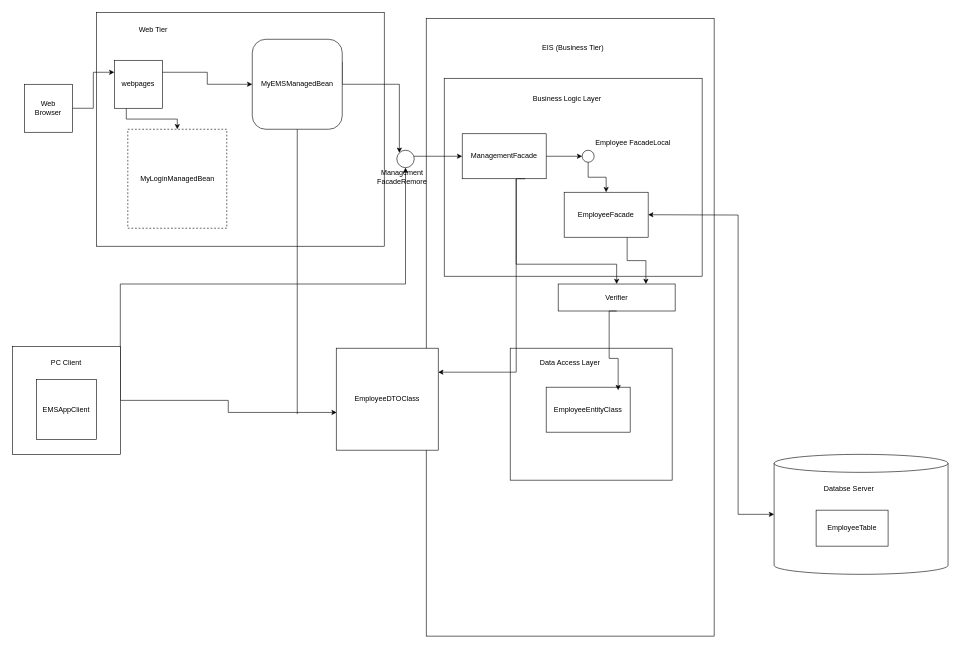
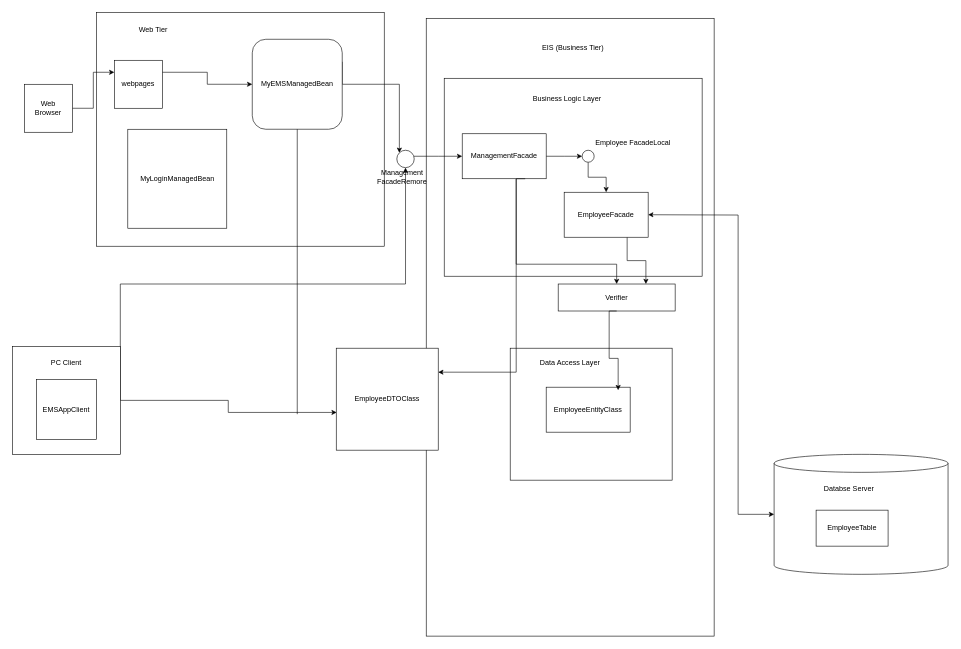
  <mxCell id="0" />
  <mxCell id="1" parent="0" />
  <mxCell id="2" value="" style="rounded=0;whiteSpace=wrap;html=1;" parent="1" vertex="1"><mxGeometry x="160" y="20" width="480" height="390" as="geometry" /></mxCell>
  <mxCell id="3" style="edgeStyle=orthogonalEdgeStyle;rounded=0;orthogonalLoop=1;jettySize=auto;html=1;exitX=1;exitY=0.5;exitDx=0;exitDy=0;entryX=0;entryY=0.25;entryDx=0;entryDy=0;" parent="1" source="4" target="9" edge="1"><mxGeometry relative="1" as="geometry" /></mxCell>
  <mxCell id="4" value="" style="whiteSpace=wrap;html=1;aspect=fixed;" parent="1" vertex="1"><mxGeometry x="40" y="140" width="80" height="80" as="geometry" /></mxCell>
  <mxCell id="5" value="Web Browser" style="text;html=1;strokeColor=none;fillColor=none;align=center;verticalAlign=middle;whiteSpace=wrap;rounded=0;" parent="1" vertex="1"><mxGeometry x="50" y="165" width="60" height="30" as="geometry" /></mxCell>
  <mxCell id="6" value="Web Tier" style="text;html=1;strokeColor=none;fillColor=none;align=center;verticalAlign=middle;whiteSpace=wrap;rounded=0;" parent="1" vertex="1"><mxGeometry x="225" y="35" width="60" height="30" as="geometry" /></mxCell>
  <mxCell id="7" style="edgeStyle=orthogonalEdgeStyle;rounded=0;orthogonalLoop=1;jettySize=auto;html=1;exitX=1;exitY=0.25;exitDx=0;exitDy=0;" parent="1" source="9" target="12" edge="1"><mxGeometry relative="1" as="geometry"><mxPoint x="317.5" y="190" as="targetPoint" /></mxGeometry></mxCell>
- <mxCell id="8" style="edgeStyle=elbowEdgeStyle;rounded=0;orthogonalLoop=1;jettySize=auto;elbow=vertical;html=1;exitX=0.25;exitY=1;exitDx=0;exitDy=0;" edge="1" parent="1" source="9" target="13"><mxGeometry relative="1" as="geometry" /></mxCell>
  <mxCell id="9" value="webpages" style="whiteSpace=wrap;html=1;aspect=fixed;" parent="1" vertex="1"><mxGeometry x="190" y="100" width="80" height="80" as="geometry" /></mxCell>
  <mxCell id="10" value="" style="shape=cylinder3;whiteSpace=wrap;html=1;boundedLbl=1;backgroundOutline=1;size=15;" parent="1" vertex="1"><mxGeometry x="1290" y="757" width="290" height="200" as="geometry" /></mxCell>
  <mxCell id="11" style="edgeStyle=elbowEdgeStyle;rounded=0;orthogonalLoop=1;jettySize=auto;html=1;exitX=1;exitY=0.25;exitDx=0;exitDy=0;entryX=0;entryY=0;entryDx=0;entryDy=0;elbow=vertical;" edge="1" parent="1" source="12" target="24"><mxGeometry relative="1" as="geometry"><Array as="points"><mxPoint x="620" y="140" /></Array></mxGeometry></mxCell>
  <mxCell id="12" value="MyEMSManagedBean" style="whiteSpace=wrap;html=1;aspect=fixed;rounded=1;" vertex="1" parent="1"><mxGeometry x="420" y="65" width="150" height="150" as="geometry" /></mxCell>
- <mxCell id="13" value="MyLoginManagedBean" style="whiteSpace=wrap;html=1;aspect=fixed;dashed=1;" vertex="1" parent="1"><mxGeometry x="212.5" y="215" width="165" height="165" as="geometry" /></mxCell>
+ <mxCell id="13" value="MyLoginManagedBean" style="whiteSpace=wrap;html=1;aspect=fixed;" vertex="1" parent="1"><mxGeometry x="212.5" y="215" width="165" height="165" as="geometry" /></mxCell>
  <mxCell id="14" value="" style="rounded=0;whiteSpace=wrap;html=1;" vertex="1" parent="1"><mxGeometry x="710" y="30" width="480" height="1030" as="geometry" /></mxCell>
  <mxCell id="15" value="" style="rounded=0;whiteSpace=wrap;html=1;" vertex="1" parent="1"><mxGeometry x="740" y="130" width="430" height="330" as="geometry" /></mxCell>
  <mxCell id="16" value="EIS (Business Tier)" style="text;html=1;strokeColor=none;fillColor=none;align=center;verticalAlign=middle;whiteSpace=wrap;rounded=0;" vertex="1" parent="1"><mxGeometry x="860" y="65" width="190" height="30" as="geometry" /></mxCell>
  <mxCell id="17" value="Business Logic Layer" style="text;html=1;strokeColor=none;fillColor=none;align=center;verticalAlign=middle;whiteSpace=wrap;rounded=0;" vertex="1" parent="1"><mxGeometry x="850" y="150" width="190" height="30" as="geometry" /></mxCell>
  <mxCell id="18" style="edgeStyle=elbowEdgeStyle;rounded=0;orthogonalLoop=1;jettySize=auto;elbow=vertical;html=1;entryX=0;entryY=0.5;entryDx=0;entryDy=0;" edge="1" parent="1" source="20" target="26"><mxGeometry relative="1" as="geometry" /></mxCell>
  <mxCell id="19" style="edgeStyle=elbowEdgeStyle;rounded=0;orthogonalLoop=1;jettySize=auto;elbow=vertical;html=1;" edge="1" parent="1" source="20" target="27"><mxGeometry relative="1" as="geometry"><Array as="points"><mxPoint x="860" y="440" /></Array></mxGeometry></mxCell>
  <mxCell id="20" value="ManagementFacade" style="rounded=0;whiteSpace=wrap;html=1;" vertex="1" parent="1"><mxGeometry x="770" y="222.5" width="140" height="75" as="geometry" /></mxCell>
  <mxCell id="21" style="edgeStyle=elbowEdgeStyle;rounded=0;orthogonalLoop=1;jettySize=auto;elbow=vertical;html=1;exitX=0.75;exitY=1;exitDx=0;exitDy=0;entryX=0.75;entryY=0;entryDx=0;entryDy=0;" edge="1" parent="1" source="22" target="27"><mxGeometry relative="1" as="geometry" /></mxCell>
  <mxCell id="22" value="EmployeeFacade" style="rounded=0;whiteSpace=wrap;html=1;" vertex="1" parent="1"><mxGeometry x="940" y="320" width="140" height="75" as="geometry" /></mxCell>
  <mxCell id="23" style="edgeStyle=elbowEdgeStyle;rounded=0;orthogonalLoop=1;jettySize=auto;elbow=vertical;html=1;entryX=0;entryY=0.5;entryDx=0;entryDy=0;" edge="1" parent="1" source="24" target="20"><mxGeometry relative="1" as="geometry" /></mxCell>
  <mxCell id="24" value="" style="ellipse;whiteSpace=wrap;html=1;aspect=fixed;" vertex="1" parent="1"><mxGeometry x="661" y="250" width="29" height="29" as="geometry" /></mxCell>
  <mxCell id="25" style="edgeStyle=elbowEdgeStyle;rounded=0;orthogonalLoop=1;jettySize=auto;elbow=vertical;html=1;" edge="1" parent="1" source="26" target="22"><mxGeometry relative="1" as="geometry" /></mxCell>
  <mxCell id="26" value="" style="ellipse;whiteSpace=wrap;html=1;aspect=fixed;" vertex="1" parent="1"><mxGeometry x="970" y="250" width="20" height="20" as="geometry" /></mxCell>
  <mxCell id="27" value="Verifier" style="rounded=0;whiteSpace=wrap;html=1;" vertex="1" parent="1"><mxGeometry x="930" y="473" width="195" height="45" as="geometry" /></mxCell>
  <mxCell id="28" value="" style="rounded=0;whiteSpace=wrap;html=1;" vertex="1" parent="1"><mxGeometry x="850" y="580" width="270" height="220" as="geometry" /></mxCell>
  <mxCell id="29" value="Data Access Layer" style="text;html=1;strokeColor=none;fillColor=none;align=center;verticalAlign=middle;whiteSpace=wrap;rounded=0;" vertex="1" parent="1"><mxGeometry x="860" y="590" width="180" height="30" as="geometry" /></mxCell>
  <mxCell id="30" value="EmployeeEntityClass" style="rounded=0;whiteSpace=wrap;html=1;" vertex="1" parent="1"><mxGeometry x="910" y="645" width="140" height="75" as="geometry" /></mxCell>
  <mxCell id="31" value="Databse Server" style="text;html=1;strokeColor=none;fillColor=none;align=center;verticalAlign=middle;whiteSpace=wrap;rounded=0;" vertex="1" parent="1"><mxGeometry x="1320" y="800" width="190" height="30" as="geometry" /></mxCell>
  <mxCell id="32" value="EmployeeTable" style="rounded=0;whiteSpace=wrap;html=1;" vertex="1" parent="1"><mxGeometry x="1360" y="850" width="120" height="60" as="geometry" /></mxCell>
  <mxCell id="33" style="edgeStyle=orthogonalEdgeStyle;rounded=0;orthogonalLoop=1;jettySize=auto;html=1;entryX=0.004;entryY=0.63;entryDx=0;entryDy=0;entryPerimeter=0;" edge="1" parent="1" source="35" target="41"><mxGeometry relative="1" as="geometry"><mxPoint x="330" y="660" as="targetPoint" /></mxGeometry></mxCell>
  <mxCell id="34" style="edgeStyle=elbowEdgeStyle;rounded=0;orthogonalLoop=1;jettySize=auto;elbow=vertical;html=1;exitX=1;exitY=0.5;exitDx=0;exitDy=0;entryX=0.5;entryY=1;entryDx=0;entryDy=0;" edge="1" parent="1" source="35" target="24"><mxGeometry relative="1" as="geometry" /></mxCell>
  <mxCell id="35" value="" style="whiteSpace=wrap;html=1;aspect=fixed;" vertex="1" parent="1"><mxGeometry x="20" y="577" width="180" height="180" as="geometry" /></mxCell>
  <mxCell id="36" value="PC Client" style="text;html=1;strokeColor=none;fillColor=none;align=center;verticalAlign=middle;whiteSpace=wrap;rounded=0;" vertex="1" parent="1"><mxGeometry x="40" y="590" width="140" height="30" as="geometry" /></mxCell>
  <mxCell id="37" value="EMSAppClient" style="whiteSpace=wrap;html=1;aspect=fixed;" vertex="1" parent="1"><mxGeometry x="60" y="632.5" width="100" height="100" as="geometry" /></mxCell>
  <mxCell id="38" value="&lt;div&gt;Management&lt;/div&gt;&lt;div&gt;FacadeRemore&lt;/div&gt;" style="text;html=1;strokeColor=none;fillColor=none;align=center;verticalAlign=middle;whiteSpace=wrap;rounded=0;" vertex="1" parent="1"><mxGeometry x="600" y="260" width="140" height="70" as="geometry" /></mxCell>
  <mxCell id="39" value="Employee FacadeLocal" style="text;html=1;strokeColor=none;fillColor=none;align=center;verticalAlign=middle;whiteSpace=wrap;rounded=0;" vertex="1" parent="1"><mxGeometry x="960" y="222.5" width="190" height="30" as="geometry" /></mxCell>
  <mxCell id="40" style="edgeStyle=orthogonalEdgeStyle;rounded=0;orthogonalLoop=1;jettySize=auto;elbow=vertical;html=1;exitX=0.75;exitY=1;exitDx=0;exitDy=0;" edge="1" parent="1" source="20" target="41"><mxGeometry relative="1" as="geometry"><Array as="points"><mxPoint x="860" y="298" /><mxPoint x="860" y="620" /></Array></mxGeometry></mxCell>
  <mxCell id="41" value="EmployeeDTOClass" style="whiteSpace=wrap;html=1;aspect=fixed;" parent="1" vertex="1"><mxGeometry x="560" y="580" width="170" height="170" as="geometry" /></mxCell>
  <mxCell id="42" value="" style="endArrow=none;html=1;rounded=0;elbow=vertical;" edge="1" parent="1" target="12"><mxGeometry width="50" height="50" relative="1" as="geometry"><mxPoint x="495" y="690" as="sourcePoint" /><mxPoint x="700" y="490" as="targetPoint" /></mxGeometry></mxCell>
  <mxCell id="43" value="" style="endArrow=classic;startArrow=classic;html=1;rounded=0;elbow=vertical;entryX=0;entryY=0.5;entryDx=0;entryDy=0;entryPerimeter=0;exitX=1;exitY=0.5;exitDx=0;exitDy=0;" edge="1" parent="1" source="22" target="10"><mxGeometry width="50" height="50" relative="1" as="geometry"><mxPoint x="740" y="340" as="sourcePoint" /><mxPoint x="790" y="290" as="targetPoint" /><Array as="points"><mxPoint x="1230" y="358" /><mxPoint x="1230" y="857" /></Array></mxGeometry></mxCell>
  <mxCell id="44" style="edgeStyle=orthogonalEdgeStyle;rounded=0;orthogonalLoop=1;jettySize=auto;html=1;exitX=0.5;exitY=1;exitDx=0;exitDy=0;elbow=vertical;" edge="1" parent="1" source="27"><mxGeometry relative="1" as="geometry"><mxPoint x="1030" y="650" as="targetPoint" /><Array as="points"><mxPoint x="1015" y="548" /><mxPoint x="1015" y="597" /><mxPoint x="1030" y="597" /><mxPoint x="1030" y="645" /></Array></mxGeometry></mxCell>
